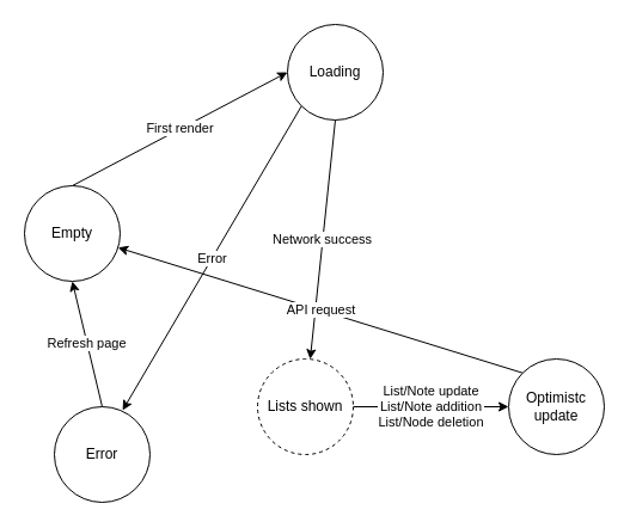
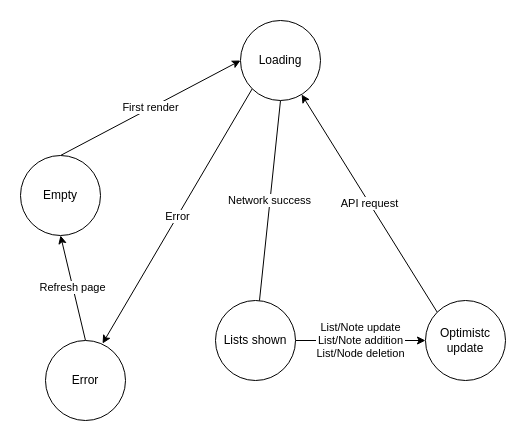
  <mxCell id="0" />
  <mxCell id="1" parent="0" />
  <mxCell id="2" value="First render" style="edgeStyle=none;html=1;exitX=0.5;exitY=0;exitDx=0;exitDy=0;entryX=0;entryY=0.5;entryDx=0;entryDy=0;" parent="1" source="3" target="6" edge="1"><mxGeometry relative="1" as="geometry"><mxPoint x="255" y="70" as="targetPoint" /></mxGeometry></mxCell>
  <mxCell id="3" value="Empty" style="ellipse;whiteSpace=wrap;html=1;aspect=fixed;" parent="1" vertex="1"><mxGeometry x="20" y="155" width="80" height="80" as="geometry" /></mxCell>
- <mxCell id="4" value="Network success" style="edgeStyle=none;html=1;exitX=0.5;exitY=1;exitDx=0;exitDy=0;" parent="1" source="6" target="8" edge="1"><mxGeometry relative="1" as="geometry"><mxPoint x="255.462" y="220" as="targetPoint" /></mxGeometry></mxCell>
+ <mxCell id="4" value="Network success" style="edgeStyle=none;html=1;exitX=0.5;exitY=1;exitDx=0;exitDy=0;endArrow=none;" parent="1" source="6" target="8" edge="1"><mxGeometry relative="1" as="geometry"><mxPoint x="255.462" y="220" as="targetPoint" /></mxGeometry></mxCell>
  <mxCell id="5" value="Error" style="edgeStyle=none;html=1;exitX=0;exitY=1;exitDx=0;exitDy=0;entryX=0.713;entryY=0.038;entryDx=0;entryDy=0;entryPerimeter=0;" parent="1" source="6" target="10" edge="1"><mxGeometry relative="1" as="geometry"><mxPoint x="128" y="341" as="targetPoint" /></mxGeometry></mxCell>
  <mxCell id="6" value="Loading" style="ellipse;whiteSpace=wrap;html=1;aspect=fixed;" parent="1" vertex="1"><mxGeometry x="240" y="20" width="80" height="80" as="geometry" /></mxCell>
  <mxCell id="7" value="List/Note update&lt;br&gt;List/Note addition&lt;br&gt;List/Node deletion" style="edgeStyle=none;html=1;exitX=1;exitY=0.5;exitDx=0;exitDy=0;" parent="1" source="8" target="12" edge="1"><mxGeometry relative="1" as="geometry"><mxPoint x="415" y="340.667" as="targetPoint" /></mxGeometry></mxCell>
- <mxCell id="8" value="Lists shown" style="ellipse;whiteSpace=wrap;html=1;aspect=fixed;dashed=1;" parent="1" vertex="1"><mxGeometry x="215.002" y="300" width="80" height="80" as="geometry" /></mxCell>
+ <mxCell id="8" value="Lists shown" style="ellipse;whiteSpace=wrap;html=1;aspect=fixed;" parent="1" vertex="1"><mxGeometry x="215.002" y="300" width="80" height="80" as="geometry" /></mxCell>
  <mxCell id="9" value="Refresh page" style="edgeStyle=none;html=1;exitX=0.5;exitY=0;exitDx=0;exitDy=0;entryX=0.5;entryY=1;entryDx=0;entryDy=0;" edge="1" parent="1" source="10" target="3"><mxGeometry relative="1" as="geometry" /></mxCell>
  <mxCell id="10" value="Error" style="ellipse;whiteSpace=wrap;html=1;aspect=fixed;" parent="1" vertex="1"><mxGeometry x="45" y="340" width="80" height="80" as="geometry" /></mxCell>
- <mxCell id="11" value="API request" style="edgeStyle=none;html=1;exitX=0;exitY=0;exitDx=0;exitDy=0;" parent="1" source="12" target="3" edge="1"><mxGeometry relative="1" as="geometry" /></mxCell>
+ <mxCell id="11" value="API request" style="edgeStyle=none;html=1;exitX=0;exitY=0;exitDx=0;exitDy=0;" parent="1" source="12" target="6" edge="1"><mxGeometry relative="1" as="geometry" /></mxCell>
  <mxCell id="12" value="Optimistc update" style="ellipse;whiteSpace=wrap;html=1;aspect=fixed;" parent="1" vertex="1"><mxGeometry x="425" y="299.997" width="80" height="80" as="geometry" /></mxCell>
